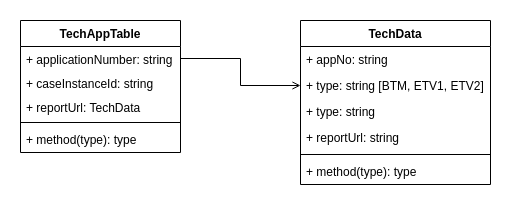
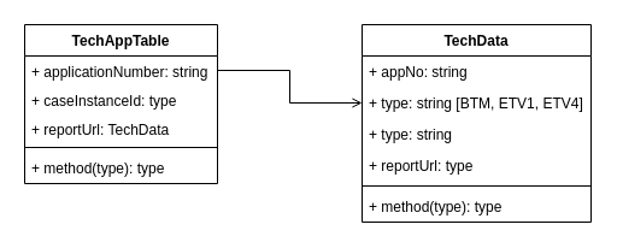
  <mxCell id="0" />
  <mxCell id="1" parent="0" />
  <mxCell id="2" value="TechAppTable" style="swimlane;fontStyle=1;align=center;verticalAlign=top;childLayout=stackLayout;horizontal=1;startSize=26;horizontalStack=0;resizeParent=1;resizeParentMax=0;resizeLast=0;collapsible=1;marginBottom=0;" parent="1" vertex="1"><mxGeometry x="20" y="20" width="160" height="132" as="geometry"><mxRectangle x="340" y="180" width="120" height="30" as="alternateBounds" /></mxGeometry></mxCell>
  <mxCell id="3" value="+ applicationNumber: string" style="text;strokeColor=none;fillColor=none;align=left;verticalAlign=top;spacingLeft=4;spacingRight=4;overflow=hidden;rotatable=0;points=[[0,0.5],[1,0.5]];portConstraint=eastwest;" parent="2" vertex="1"><mxGeometry y="26" width="160" height="24" as="geometry" /></mxCell>
- <mxCell id="4" value="+ caseInstanceId: string" style="text;strokeColor=none;fillColor=none;align=left;verticalAlign=top;spacingLeft=4;spacingRight=4;overflow=hidden;rotatable=0;points=[[0,0.5],[1,0.5]];portConstraint=eastwest;" vertex="1" parent="2"><mxGeometry y="50" width="160" height="24" as="geometry" /></mxCell>
+ <mxCell id="4" value="+ caseInstanceId: type" style="text;strokeColor=none;fillColor=none;align=left;verticalAlign=top;spacingLeft=4;spacingRight=4;overflow=hidden;rotatable=0;points=[[0,0.5],[1,0.5]];portConstraint=eastwest;" vertex="1" parent="2"><mxGeometry y="50" width="160" height="24" as="geometry" /></mxCell>
  <mxCell id="5" value="+ reportUrl: TechData" style="text;strokeColor=none;fillColor=none;align=left;verticalAlign=top;spacingLeft=4;spacingRight=4;overflow=hidden;rotatable=0;points=[[0,0.5],[1,0.5]];portConstraint=eastwest;" vertex="1" parent="2"><mxGeometry y="74" width="160" height="24" as="geometry" /></mxCell>
  <mxCell id="6" value="" style="line;strokeWidth=1;fillColor=none;align=left;verticalAlign=middle;spacingTop=-1;spacingLeft=3;spacingRight=3;rotatable=0;labelPosition=right;points=[];portConstraint=eastwest;" parent="2" vertex="1"><mxGeometry y="98" width="160" height="8" as="geometry" /></mxCell>
  <mxCell id="7" value="+ method(type): type" style="text;strokeColor=none;fillColor=none;align=left;verticalAlign=top;spacingLeft=4;spacingRight=4;overflow=hidden;rotatable=0;points=[[0,0.5],[1,0.5]];portConstraint=eastwest;" parent="2" vertex="1"><mxGeometry y="106" width="160" height="26" as="geometry" /></mxCell>
  <mxCell id="8" value="TechData" style="swimlane;fontStyle=1;align=center;verticalAlign=top;childLayout=stackLayout;horizontal=1;startSize=26;horizontalStack=0;resizeParent=1;resizeParentMax=0;resizeLast=0;collapsible=1;marginBottom=0;" vertex="1" parent="1"><mxGeometry x="300" y="20" width="190" height="164" as="geometry" /></mxCell>
  <mxCell id="9" value="+ appNo: string&#10;    &#10;&#10;&#10;&#10;&#10;" style="text;strokeColor=none;fillColor=none;align=left;verticalAlign=top;spacingLeft=4;spacingRight=4;overflow=hidden;rotatable=0;points=[[0,0.5],[1,0.5]];portConstraint=eastwest;" vertex="1" parent="8"><mxGeometry y="26" width="190" height="26" as="geometry" /></mxCell>
- <mxCell id="10" value="+ type: string [BTM, ETV1, ETV2]&#10;" style="text;strokeColor=none;fillColor=none;align=left;verticalAlign=top;spacingLeft=4;spacingRight=4;overflow=hidden;rotatable=0;points=[[0,0.5],[1,0.5]];portConstraint=eastwest;" vertex="1" parent="8"><mxGeometry y="52" width="190" height="26" as="geometry" /></mxCell>
+ <mxCell id="10" value="+ type: string [BTM, ETV1, ETV4]&#10;" style="text;strokeColor=none;fillColor=none;align=left;verticalAlign=top;spacingLeft=4;spacingRight=4;overflow=hidden;rotatable=0;points=[[0,0.5],[1,0.5]];portConstraint=eastwest;" vertex="1" parent="8"><mxGeometry y="52" width="190" height="26" as="geometry" /></mxCell>
  <mxCell id="11" value="+ type: string" style="text;strokeColor=none;fillColor=none;align=left;verticalAlign=top;spacingLeft=4;spacingRight=4;overflow=hidden;rotatable=0;points=[[0,0.5],[1,0.5]];portConstraint=eastwest;" vertex="1" parent="8"><mxGeometry y="78" width="190" height="26" as="geometry" /></mxCell>
- <mxCell id="12" value="+ reportUrl: string" style="text;strokeColor=none;fillColor=none;align=left;verticalAlign=top;spacingLeft=4;spacingRight=4;overflow=hidden;rotatable=0;points=[[0,0.5],[1,0.5]];portConstraint=eastwest;" vertex="1" parent="8"><mxGeometry y="104" width="190" height="26" as="geometry" /></mxCell>
+ <mxCell id="12" value="+ reportUrl: type" style="text;strokeColor=none;fillColor=none;align=left;verticalAlign=top;spacingLeft=4;spacingRight=4;overflow=hidden;rotatable=0;points=[[0,0.5],[1,0.5]];portConstraint=eastwest;" vertex="1" parent="8"><mxGeometry y="104" width="190" height="26" as="geometry" /></mxCell>
  <mxCell id="13" value="" style="line;strokeWidth=1;fillColor=none;align=left;verticalAlign=middle;spacingTop=-1;spacingLeft=3;spacingRight=3;rotatable=0;labelPosition=right;points=[];portConstraint=eastwest;strokeColor=inherit;" vertex="1" parent="8"><mxGeometry y="130" width="190" height="8" as="geometry" /></mxCell>
  <mxCell id="14" value="+ method(type): type" style="text;strokeColor=none;fillColor=none;align=left;verticalAlign=top;spacingLeft=4;spacingRight=4;overflow=hidden;rotatable=0;points=[[0,0.5],[1,0.5]];portConstraint=eastwest;" vertex="1" parent="8"><mxGeometry y="138" width="190" height="26" as="geometry" /></mxCell>
  <mxCell id="15" style="edgeStyle=orthogonalEdgeStyle;rounded=0;orthogonalLoop=1;jettySize=auto;html=1;endArrow=open;" edge="1" parent="1" source="3" target="10"><mxGeometry relative="1" as="geometry" /></mxCell>
